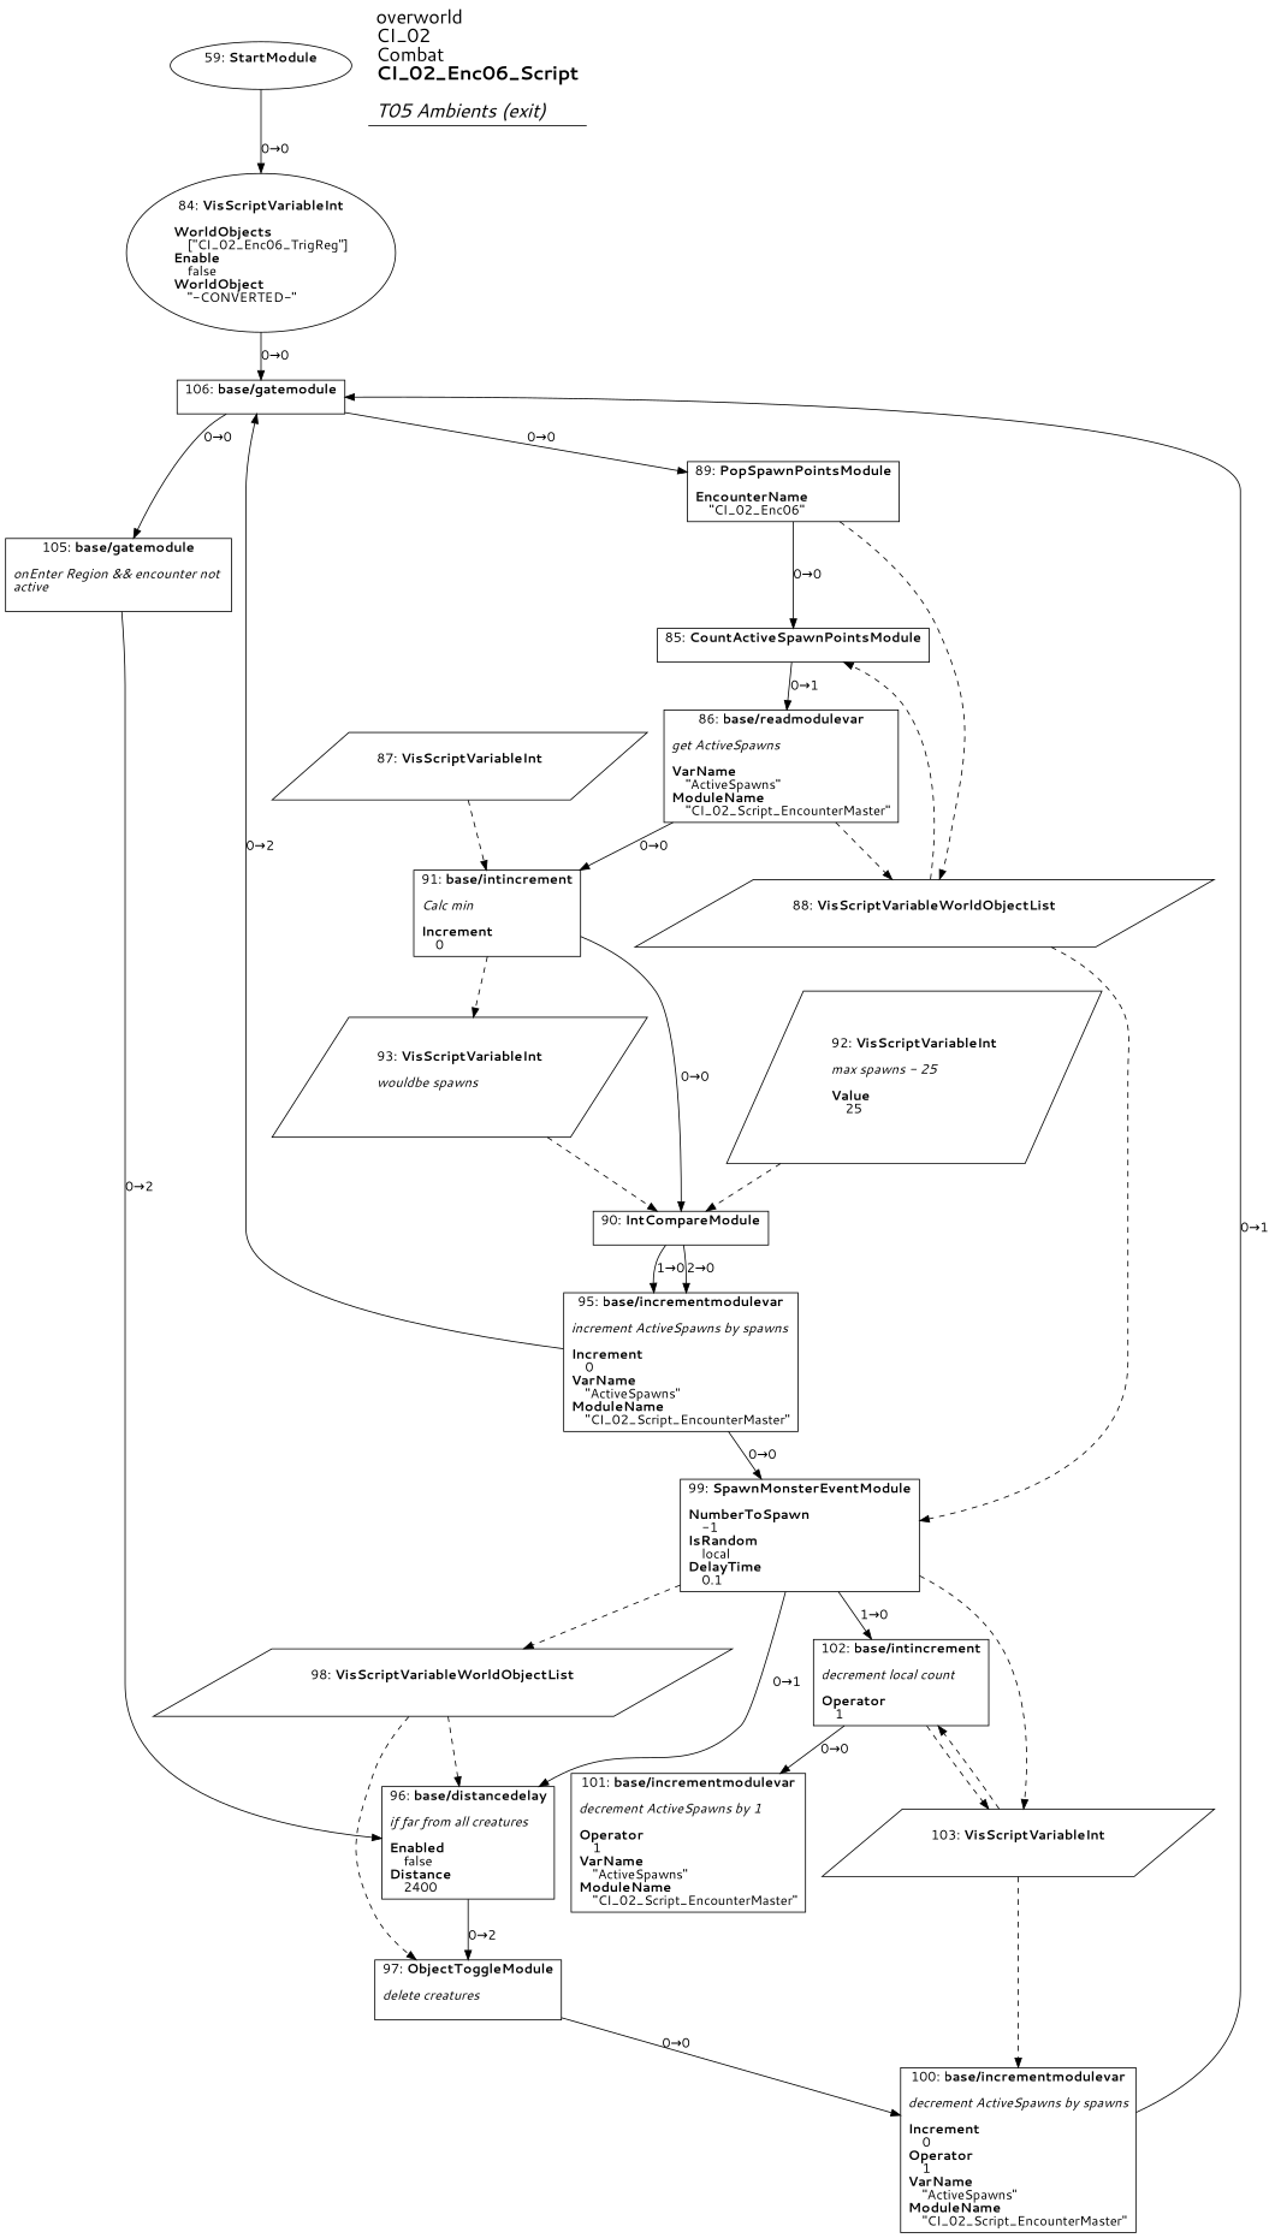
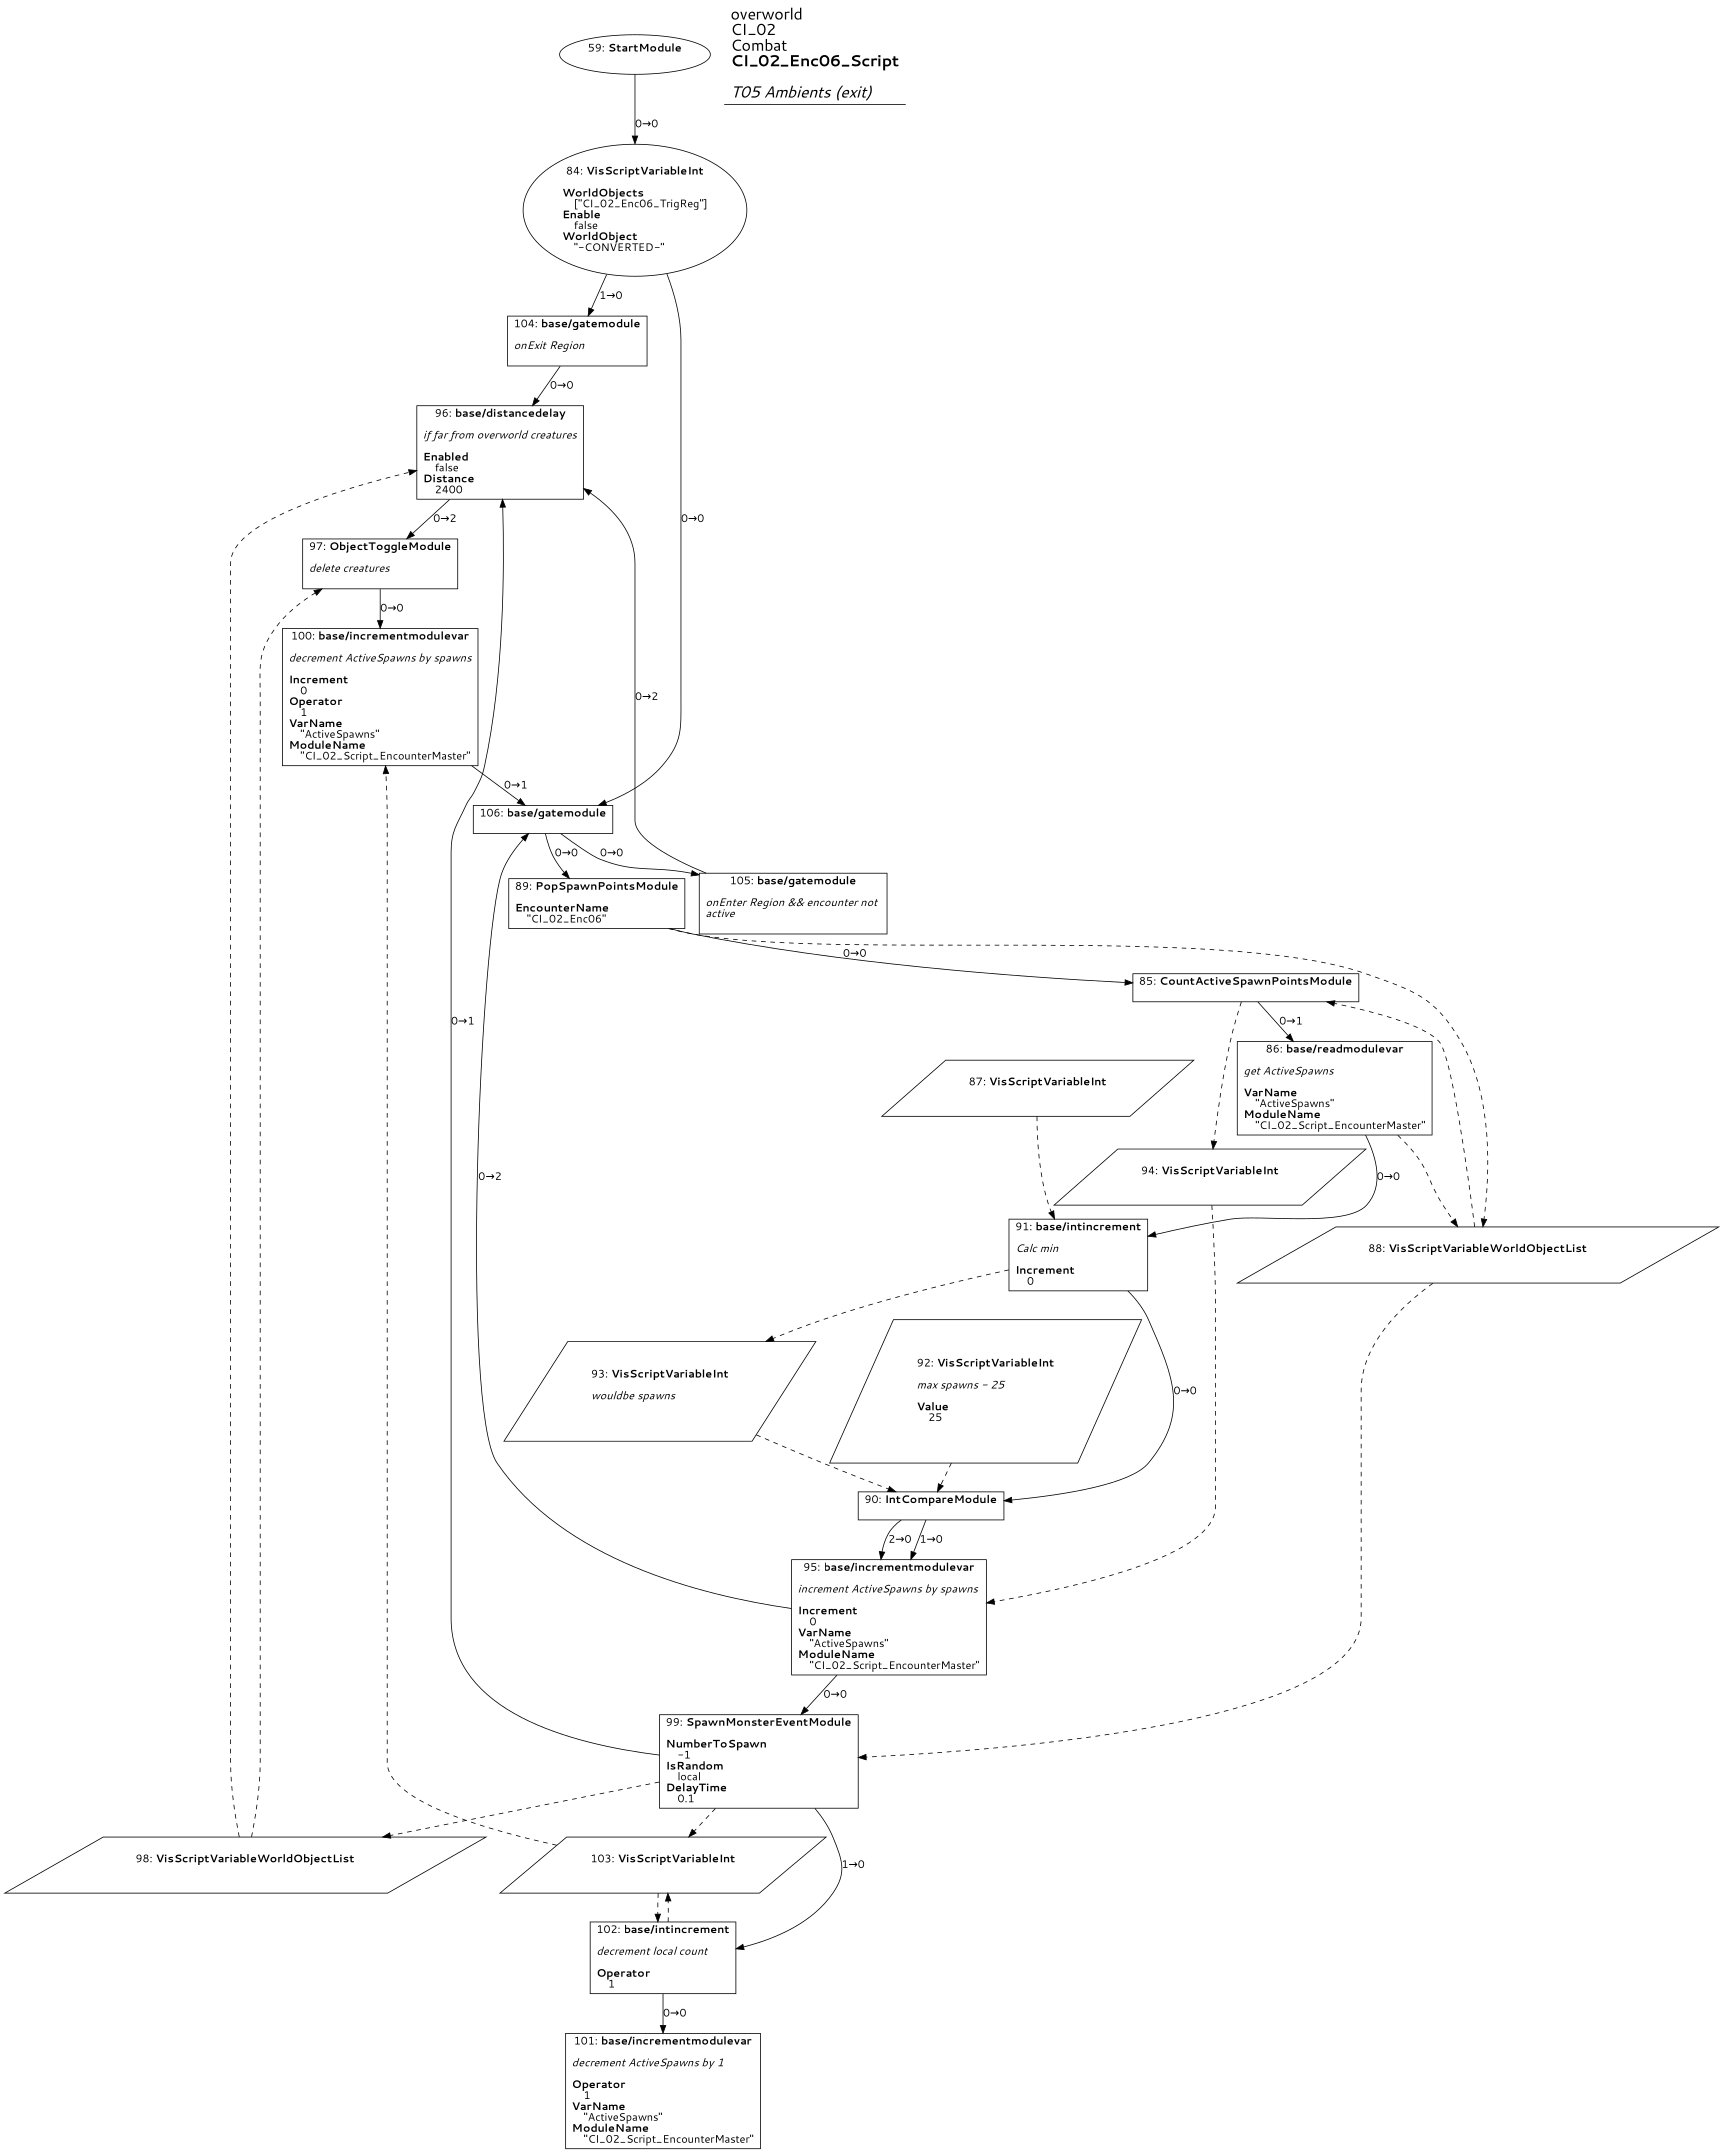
  digraph {
    fontname="Segoe UI"
    splines=spline
    node [fontname="Segoe UI" shape=box]
    edge [fontname="Segoe UI"]
    n1 [label=<59: <b>StartModule</b><br/><br/>> shape=oval]
    n2 [label=<84: <b>VisScriptVariableInt</b><br/><br/><b>WorldObjects</b><br align="left"/>    [&quot;CI_02_Enc06_TrigReg&quot;]<br align="left"/><b>Enable</b><br align="left"/>    false<br align="left"/><b>WorldObject</b><br align="left"/>    &quot;-CONVERTED-&quot;<br align="left"/>> shape=oval]
+   n3 [label=<104: <b>base/gatemodule</b><br/><br/><i>onExit Region<br align="left"/></i><br align="left"/>>]
    n4 [label=<106: <b>base/gatemodule</b><br/><br/>>]
-   n5 [label=<96: <b>base/distancedelay</b><br/><br/><i>if far from all creatures<br align="left"/></i><br align="left"/><b>Enabled</b><br align="left"/>    false<br align="left"/><b>Distance</b><br align="left"/>    2400<br align="left"/>>]
+   n5 [label=<96: <b>base/distancedelay</b><br/><br/><i>if far from overworld creatures<br align="left"/></i><br align="left"/><b>Enabled</b><br align="left"/>    false<br align="left"/><b>Distance</b><br align="left"/>    2400<br align="left"/>>]
    n6 [label=<89: <b>PopSpawnPointsModule</b><br/><br/><b>EncounterName</b><br align="left"/>    &quot;CI_02_Enc06&quot;<br align="left"/>>]
    n7 [label=<105: <b>base/gatemodule</b><br/><br/><i>onEnter Region &amp;&amp; encounter not <br align="left"/>active<br align="left"/></i><br align="left"/>>]
    n8 [label=<97: <b>ObjectToggleModule</b><br/><br/><i>delete creatures<br align="left"/></i><br align="left"/>>]
    n9 [label=<85: <b>CountActiveSpawnPointsModule</b><br/><br/>>]
    n10 [label=<88: <b>VisScriptVariableWorldObjectList</b><br/><br/>> shape=parallelogram]
    n11 [label=<86: <b>base/readmodulevar</b><br/><br/><i>get ActiveSpawns<br align="left"/></i><br align="left"/><b>VarName</b><br align="left"/>    &quot;ActiveSpawns&quot;<br align="left"/><b>ModuleName</b><br align="left"/>    &quot;CI_02_Script_EncounterMaster&quot;<br align="left"/>>]
+   n12 [label=<94: <b>VisScriptVariableInt</b><br/><br/>> shape=parallelogram]
    n13 [label=<91: <b>base/intincrement</b><br/><br/><i>Calc min<br align="left"/></i><br align="left"/><b>Increment</b><br align="left"/>    0<br align="left"/>>]
    n14 [label=<95: <b>base/incrementmodulevar</b><br/><br/><i>increment ActiveSpawns by spawns<br align="left"/></i><br align="left"/><b>Increment</b><br align="left"/>    0<br align="left"/><b>VarName</b><br align="left"/>    &quot;ActiveSpawns&quot;<br align="left"/><b>ModuleName</b><br align="left"/>    &quot;CI_02_Script_EncounterMaster&quot;<br align="left"/>>]
    n15 [label=<90: <b>IntCompareModule</b><br/><br/>>]
    n16 [label=<93: <b>VisScriptVariableInt</b><br/><br/><i>wouldbe spawns<br align="left"/></i><br align="left"/>> shape=parallelogram]
    n17 [label=<87: <b>VisScriptVariableInt</b><br/><br/>> shape=parallelogram]
    n18 [label=<99: <b>SpawnMonsterEventModule</b><br/><br/><b>NumberToSpawn</b><br align="left"/>    -1<br align="left"/><b>IsRandom</b><br align="left"/>    local<br align="left"/><b>DelayTime</b><br align="left"/>    0.1<br align="left"/>>]
    n19 [label=<98: <b>VisScriptVariableWorldObjectList</b><br/><br/>> shape=parallelogram]
    n20 [label=<102: <b>base/intincrement</b><br/><br/><i>decrement local count<br align="left"/></i><br align="left"/><b>Operator</b><br align="left"/>    1<br align="left"/>>]
    n21 [label=<103: <b>VisScriptVariableInt</b><br/><br/>> shape=parallelogram]
    n22 [label=<92: <b>VisScriptVariableInt</b><br/><br/><i>max spawns - 25<br align="left"/></i><br align="left"/><b>Value</b><br align="left"/>    25<br align="left"/>> shape=parallelogram]
    n23 [label=<101: <b>base/incrementmodulevar</b><br/><br/><i>decrement ActiveSpawns by 1<br align="left"/></i><br align="left"/><b>Operator</b><br align="left"/>    1<br align="left"/><b>VarName</b><br align="left"/>    &quot;ActiveSpawns&quot;<br align="left"/><b>ModuleName</b><br align="left"/>    &quot;CI_02_Script_EncounterMaster&quot;<br align="left"/>>]
    n24 [label=<100: <b>base/incrementmodulevar</b><br/><br/><i>decrement ActiveSpawns by spawns<br align="left"/></i><br align="left"/><b>Increment</b><br align="left"/>    0<br align="left"/><b>Operator</b><br align="left"/>    1<br align="left"/><b>VarName</b><br align="left"/>    &quot;ActiveSpawns&quot;<br align="left"/><b>ModuleName</b><br align="left"/>    &quot;CI_02_Script_EncounterMaster&quot;<br align="left"/>>]
    n25 [label=<<font point-size="20">overworld<br align="left"/>CI_02<br align="left"/>Combat<br align="left"/><b>CI_02_Enc06_Script</b><br align="left"/><br/><i>T05 Ambients (exit)</i><br align="left"/></font>> shape=underline]
    n1 -> n2 [label="0→0"]
+   n2 -> n3 [label="1→0"]
    n2 -> n4 [label="0→0"]
+   n3 -> n5 [label="0→0"]
    n4 -> n6 [label="0→0"]
    n4 -> n7 [label="0→0"]
    n5 -> n8 [label="0→2"]
    n6 -> n9 [label="0→0"]
    n6 -> n10 [style=dashed]
    n7 -> n5 [label="0→2"]
    n8 -> n24 [label="0→0"]
    n9 -> n11 [label="0→1"]
+   n9 -> n12 [style=dashed]
    n10 -> n9 [style=dashed]
    n10 -> n18 [style=dashed]
    n11 -> n10 [style=dashed]
    n11 -> n13 [label="0→0"]
+   n12 -> n14 [style=dashed]
    n13 -> n15 [label="0→0"]
    n13 -> n16 [style=dashed]
    n14 -> n4 [label="0→2"]
    n14 -> n18 [label="0→0"]
    n15 -> n14 [label="1→0"]
    n15 -> n14 [label="2→0"]
    n16 -> n15 [style=dashed]
    n17 -> n13 [style=dashed]
    n18 -> n5 [label="0→1"]
    n18 -> n19 [style=dashed]
    n18 -> n20 [label="1→0"]
    n18 -> n21 [style=dashed]
    n19 -> n5 [style=dashed]
    n19 -> n8 [style=dashed]
    n20 -> n21 [style=dashed]
    n20 -> n23 [label="0→0"]
    n21 -> n20 [style=dashed]
    n21 -> n24 [style=dashed]
    n22 -> n15 [style=dashed]
    n24 -> n4 [label="0→1"]
  }
